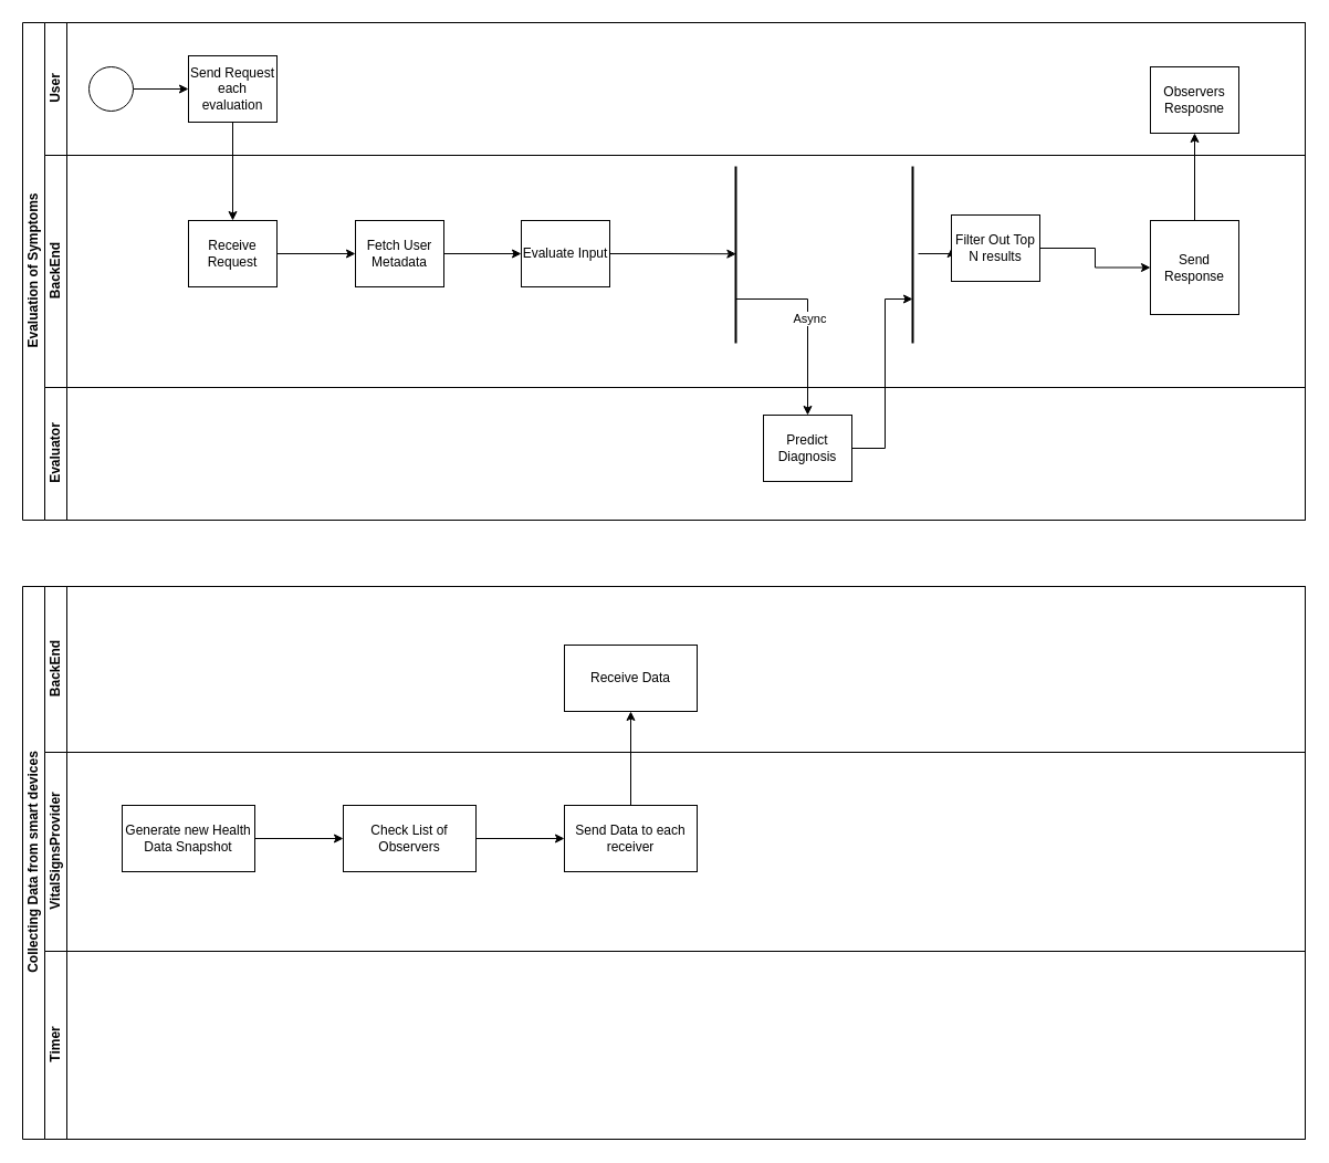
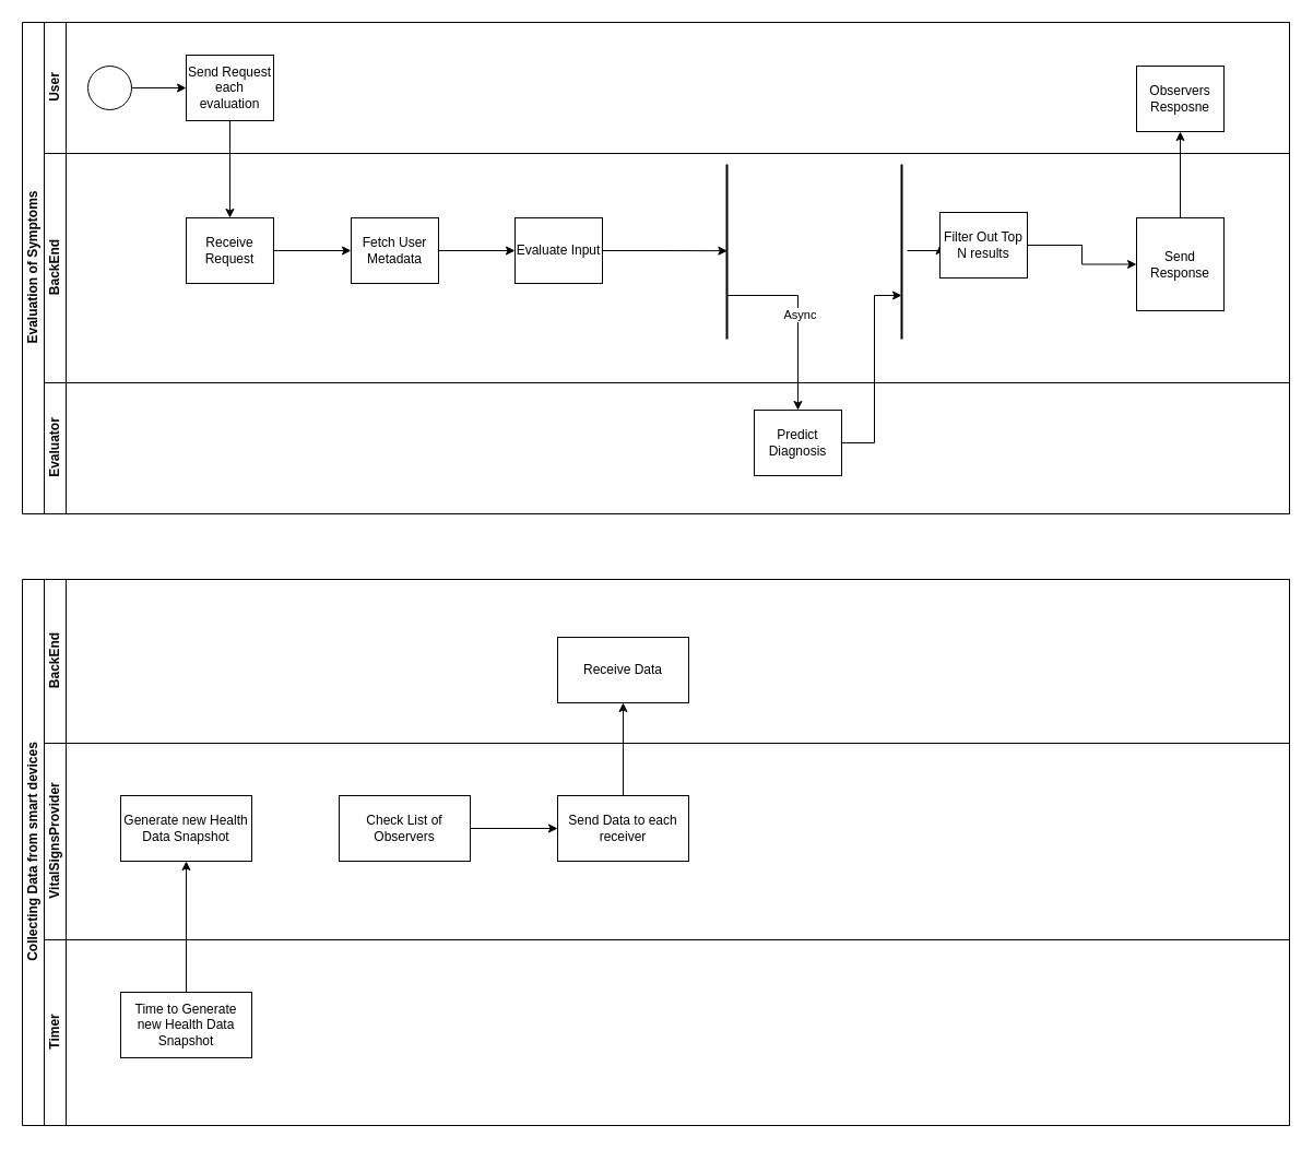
  <mxCell id="0" />
  <mxCell id="1" parent="0" />
  <mxCell id="2" value="Evaluation of Symptoms" style="swimlane;html=1;childLayout=stackLayout;resizeParent=1;resizeParentMax=0;horizontal=0;startSize=20;horizontalStack=0;flipV=1;flipH=0;direction=east;" parent="1" vertex="1"><mxGeometry x="20" y="20" width="1160" height="450" as="geometry"><mxRectangle x="120" y="120" width="40" height="50" as="alternateBounds" /></mxGeometry></mxCell>
  <mxCell id="3" value="User" style="swimlane;html=1;startSize=20;horizontal=0;" parent="2" vertex="1"><mxGeometry x="20" width="1140" height="120" as="geometry" /></mxCell>
  <mxCell id="4" value="" style="edgeStyle=orthogonalEdgeStyle;rounded=0;orthogonalLoop=1;jettySize=auto;html=1;entryX=0;entryY=0.5;entryDx=0;entryDy=0;exitX=1;exitY=0.5;exitDx=0;exitDy=0;" parent="3" source="5" target="6" edge="1"><mxGeometry relative="1" as="geometry"><mxPoint x="120" y="60" as="targetPoint" /></mxGeometry></mxCell>
  <mxCell id="5" value="" style="ellipse;whiteSpace=wrap;html=1;" parent="3" vertex="1"><mxGeometry x="40" y="40" width="40" height="40" as="geometry" /></mxCell>
  <mxCell id="6" value="Send Request each evaluation" style="rounded=0;whiteSpace=wrap;html=1;fontFamily=Helvetica;fontSize=12;fontColor=#000000;align=center;" parent="3" vertex="1"><mxGeometry x="130" y="30" width="80" height="60" as="geometry" /></mxCell>
  <mxCell id="7" value="BackEnd" style="swimlane;html=1;startSize=20;horizontal=0;" parent="2" vertex="1"><mxGeometry x="20" y="120" width="1140" height="210" as="geometry" /></mxCell>
  <mxCell id="8" value="Receive Request" style="rounded=0;whiteSpace=wrap;html=1;fontFamily=Helvetica;fontSize=12;fontColor=#000000;align=center;" parent="7" vertex="1"><mxGeometry x="130" y="59" width="80" height="60" as="geometry" /></mxCell>
  <mxCell id="9" value="Fetch User Metadata" style="rounded=0;whiteSpace=wrap;html=1;fontFamily=Helvetica;fontSize=12;fontColor=#000000;align=center;fillColor=default;" parent="7" vertex="1"><mxGeometry x="281" y="59" width="80" height="60" as="geometry" /></mxCell>
  <mxCell id="10" style="edgeStyle=orthogonalEdgeStyle;rounded=0;orthogonalLoop=1;jettySize=auto;html=1;entryX=0;entryY=0.5;entryDx=0;entryDy=0;" parent="7" source="8" target="9" edge="1"><mxGeometry relative="1" as="geometry"><mxPoint x="361" y="88.04" as="targetPoint" /></mxGeometry></mxCell>
  <mxCell id="11" style="edgeStyle=orthogonalEdgeStyle;rounded=0;orthogonalLoop=1;jettySize=auto;html=1;entryX=0;entryY=0.5;entryDx=0;entryDy=0;exitX=1;exitY=0.5;exitDx=0;exitDy=0;" parent="7" source="9" target="12" edge="1"><mxGeometry relative="1" as="geometry"><mxPoint x="660" y="89" as="targetPoint" /><mxPoint x="590" y="89" as="sourcePoint" /></mxGeometry></mxCell>
  <mxCell id="12" value="Evaluate Input" style="rounded=0;whiteSpace=wrap;html=1;fontFamily=Helvetica;fontSize=12;fontColor=#000000;align=center;" parent="7" vertex="1"><mxGeometry x="431" y="59" width="80" height="60" as="geometry" /></mxCell>
  <mxCell id="13" value="" style="line;strokeWidth=2;direction=south;html=1;" parent="7" vertex="1"><mxGeometry x="620" y="10" width="10" height="160" as="geometry" /></mxCell>
  <mxCell id="14" style="edgeStyle=orthogonalEdgeStyle;rounded=0;orthogonalLoop=1;jettySize=auto;html=1;entryX=0;entryY=0.5;entryDx=0;entryDy=0;" parent="7" target="17" edge="1"><mxGeometry relative="1" as="geometry"><mxPoint x="790" y="89" as="sourcePoint" /></mxGeometry></mxCell>
  <mxCell id="15" value="" style="line;strokeWidth=2;direction=south;html=1;" parent="7" vertex="1"><mxGeometry x="780" y="10" width="10" height="160" as="geometry" /></mxCell>
  <mxCell id="16" value="" style="edgeStyle=orthogonalEdgeStyle;rounded=0;orthogonalLoop=1;jettySize=auto;html=1;" parent="7" source="17" target="19" edge="1"><mxGeometry relative="1" as="geometry" /></mxCell>
  <mxCell id="17" value="Filter Out Top N results" style="rounded=0;whiteSpace=wrap;html=1;fontFamily=Helvetica;fontSize=12;fontColor=#000000;align=center;" parent="7" vertex="1"><mxGeometry x="820" y="54" width="80" height="60" as="geometry" /></mxCell>
  <mxCell id="18" value="" style="edgeStyle=orthogonalEdgeStyle;rounded=0;orthogonalLoop=1;jettySize=auto;html=1;" parent="7" source="19" target="20" edge="1"><mxGeometry relative="1" as="geometry" /></mxCell>
  <mxCell id="19" value="Send Response" style="rounded=0;whiteSpace=wrap;html=1;fontFamily=Helvetica;fontSize=12;fontColor=#000000;align=center;" parent="7" vertex="1"><mxGeometry x="1000" y="59" width="80" height="85" as="geometry" /></mxCell>
  <mxCell id="20" value="Observers Resposne" style="rounded=0;whiteSpace=wrap;html=1;fontFamily=Helvetica;fontSize=12;fontColor=#000000;align=center;" parent="7" vertex="1"><mxGeometry x="1000" y="-80" width="80" height="60" as="geometry" /></mxCell>
  <mxCell id="21" style="edgeStyle=orthogonalEdgeStyle;rounded=0;orthogonalLoop=1;jettySize=auto;html=1;entryX=0.495;entryY=0.465;entryDx=0;entryDy=0;entryPerimeter=0;" edge="1" parent="7" source="12" target="13"><mxGeometry relative="1" as="geometry" /></mxCell>
  <mxCell id="22" value="Evaluator" style="swimlane;html=1;startSize=20;horizontal=0;" parent="2" vertex="1"><mxGeometry x="20" y="330" width="1140" height="120" as="geometry" /></mxCell>
  <mxCell id="23" value="Predict Diagnosis" style="rounded=0;whiteSpace=wrap;html=1;fontFamily=Helvetica;fontSize=12;fontColor=#000000;align=center;" parent="22" vertex="1"><mxGeometry x="650" y="25" width="80" height="60" as="geometry" /></mxCell>
  <mxCell id="24" style="edgeStyle=orthogonalEdgeStyle;rounded=0;orthogonalLoop=1;jettySize=auto;html=1;entryX=0.5;entryY=0;entryDx=0;entryDy=0;exitX=0.5;exitY=1;exitDx=0;exitDy=0;" parent="2" source="6" target="8" edge="1"><mxGeometry relative="1" as="geometry" /></mxCell>
  <mxCell id="25" value="" style="edgeStyle=orthogonalEdgeStyle;rounded=0;orthogonalLoop=1;jettySize=auto;html=1;exitX=0.75;exitY=0.5;exitDx=0;exitDy=0;exitPerimeter=0;entryX=0.5;entryY=0;entryDx=0;entryDy=0;" parent="2" source="13" target="23" edge="1"><mxGeometry relative="1" as="geometry" /></mxCell>
  <mxCell id="26" value="Async" style="edgeLabel;html=1;align=center;verticalAlign=middle;resizable=0;points=[];" parent="25" vertex="1" connectable="0"><mxGeometry x="-0.024" y="1" relative="1" as="geometry"><mxPoint y="-1" as="offset" /></mxGeometry></mxCell>
  <mxCell id="27" style="edgeStyle=orthogonalEdgeStyle;rounded=0;orthogonalLoop=1;jettySize=auto;html=1;entryX=0.75;entryY=0.5;entryDx=0;entryDy=0;entryPerimeter=0;exitX=1;exitY=0.5;exitDx=0;exitDy=0;" parent="2" source="23" target="15" edge="1"><mxGeometry relative="1" as="geometry"><Array as="points"><mxPoint x="780" y="385" /><mxPoint x="780" y="250" /></Array></mxGeometry></mxCell>
  <mxCell id="28" value="Collecting Data from smart devices" style="swimlane;html=1;childLayout=stackLayout;resizeParent=1;resizeParentMax=0;horizontal=0;startSize=20;horizontalStack=0;flipV=1;flipH=0;direction=east;" parent="1" vertex="1"><mxGeometry x="20" y="530" width="1160" height="500" as="geometry"><mxRectangle x="120" y="120" width="40" height="50" as="alternateBounds" /></mxGeometry></mxCell>
  <mxCell id="29" value="BackEnd" style="swimlane;html=1;startSize=20;horizontal=0;" parent="28" vertex="1"><mxGeometry x="20" width="1140" height="150" as="geometry" /></mxCell>
  <mxCell id="30" value="Receive Data" style="whiteSpace=wrap;html=1;rounded=0;" parent="29" vertex="1"><mxGeometry x="470" y="53" width="120" height="60" as="geometry" /></mxCell>
  <mxCell id="31" value="VitalSignsProvider" style="swimlane;html=1;startSize=20;horizontal=0;" parent="28" vertex="1"><mxGeometry x="20" y="150" width="1140" height="180" as="geometry" /></mxCell>
- <mxCell id="32" value="" style="edgeStyle=orthogonalEdgeStyle;rounded=0;orthogonalLoop=1;jettySize=auto;html=1;" parent="31" source="33" target="35" edge="1"><mxGeometry relative="1" as="geometry" /></mxCell>
  <mxCell id="33" value="Generate new Health Data Snapshot" style="rounded=0;whiteSpace=wrap;html=1;" parent="31" vertex="1"><mxGeometry x="70" y="48" width="120" height="60" as="geometry" /></mxCell>
  <mxCell id="34" value="" style="edgeStyle=orthogonalEdgeStyle;rounded=0;orthogonalLoop=1;jettySize=auto;html=1;" parent="31" source="35" target="36" edge="1"><mxGeometry relative="1" as="geometry" /></mxCell>
  <mxCell id="35" value="Check List of Observers" style="whiteSpace=wrap;html=1;rounded=0;" parent="31" vertex="1"><mxGeometry x="270" y="48" width="120" height="60" as="geometry" /></mxCell>
  <mxCell id="36" value="Send Data to each receiver" style="whiteSpace=wrap;html=1;rounded=0;" parent="31" vertex="1"><mxGeometry x="470" y="48" width="120" height="60" as="geometry" /></mxCell>
  <mxCell id="37" value="Timer" style="swimlane;html=1;startSize=20;horizontal=0;" parent="28" vertex="1"><mxGeometry x="20" y="330" width="1140" height="170" as="geometry" /></mxCell>
+ <mxCell id="38" value="Time to Generate new Health Data Snapshot" style="rounded=0;whiteSpace=wrap;html=1;" parent="37" vertex="1"><mxGeometry x="70" y="48" width="120" height="60" as="geometry" /></mxCell>
+ <mxCell id="39" style="edgeStyle=orthogonalEdgeStyle;rounded=0;orthogonalLoop=1;jettySize=auto;html=1;entryX=0.5;entryY=1;entryDx=0;entryDy=0;" parent="28" source="38" target="33" edge="1"><mxGeometry relative="1" as="geometry" /></mxCell>
  <mxCell id="40" value="" style="edgeStyle=orthogonalEdgeStyle;rounded=0;orthogonalLoop=1;jettySize=auto;html=1;" parent="28" source="36" target="30" edge="1"><mxGeometry relative="1" as="geometry" /></mxCell>
